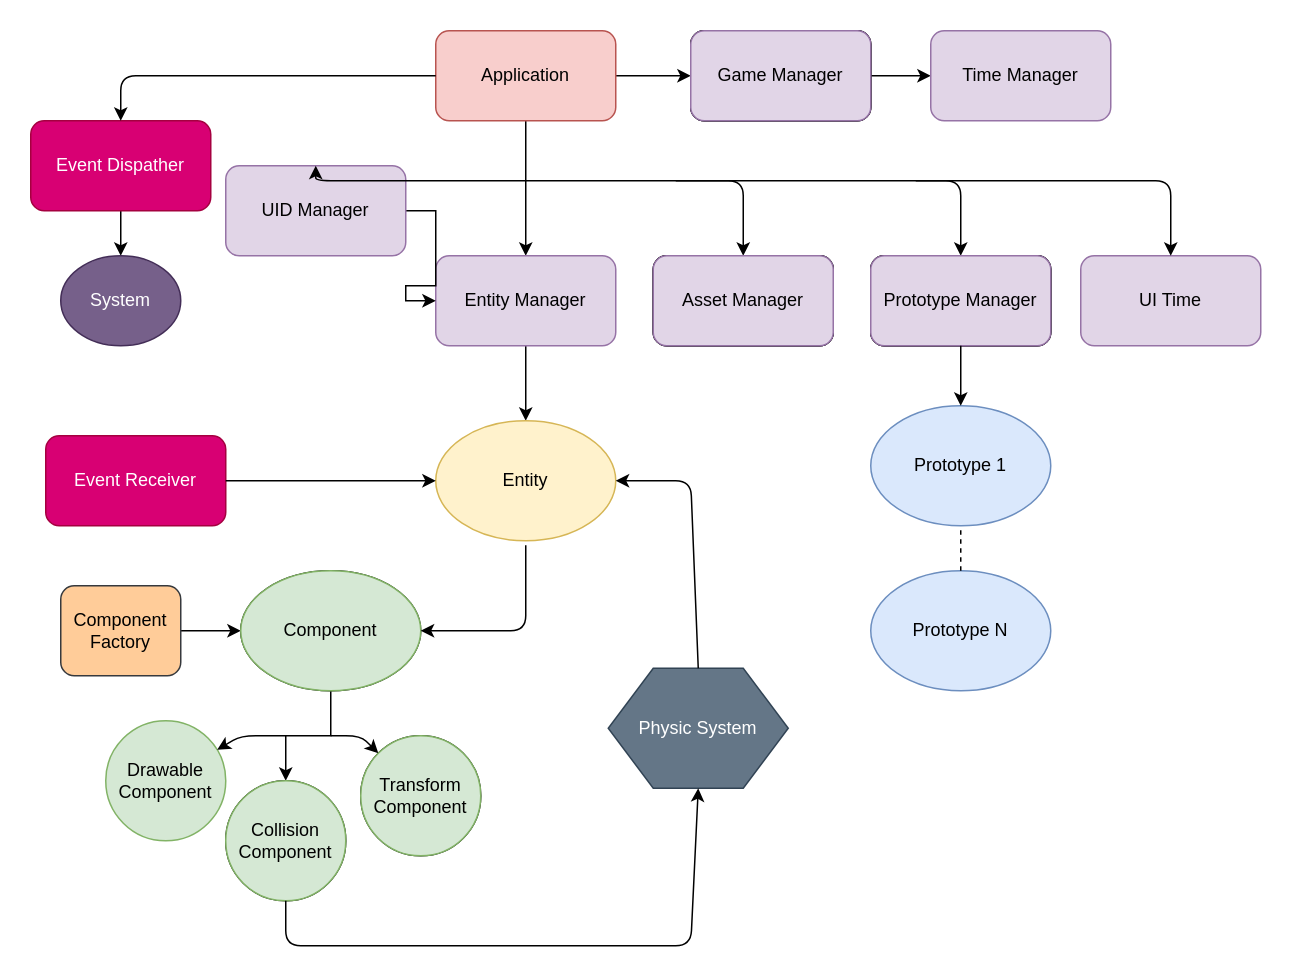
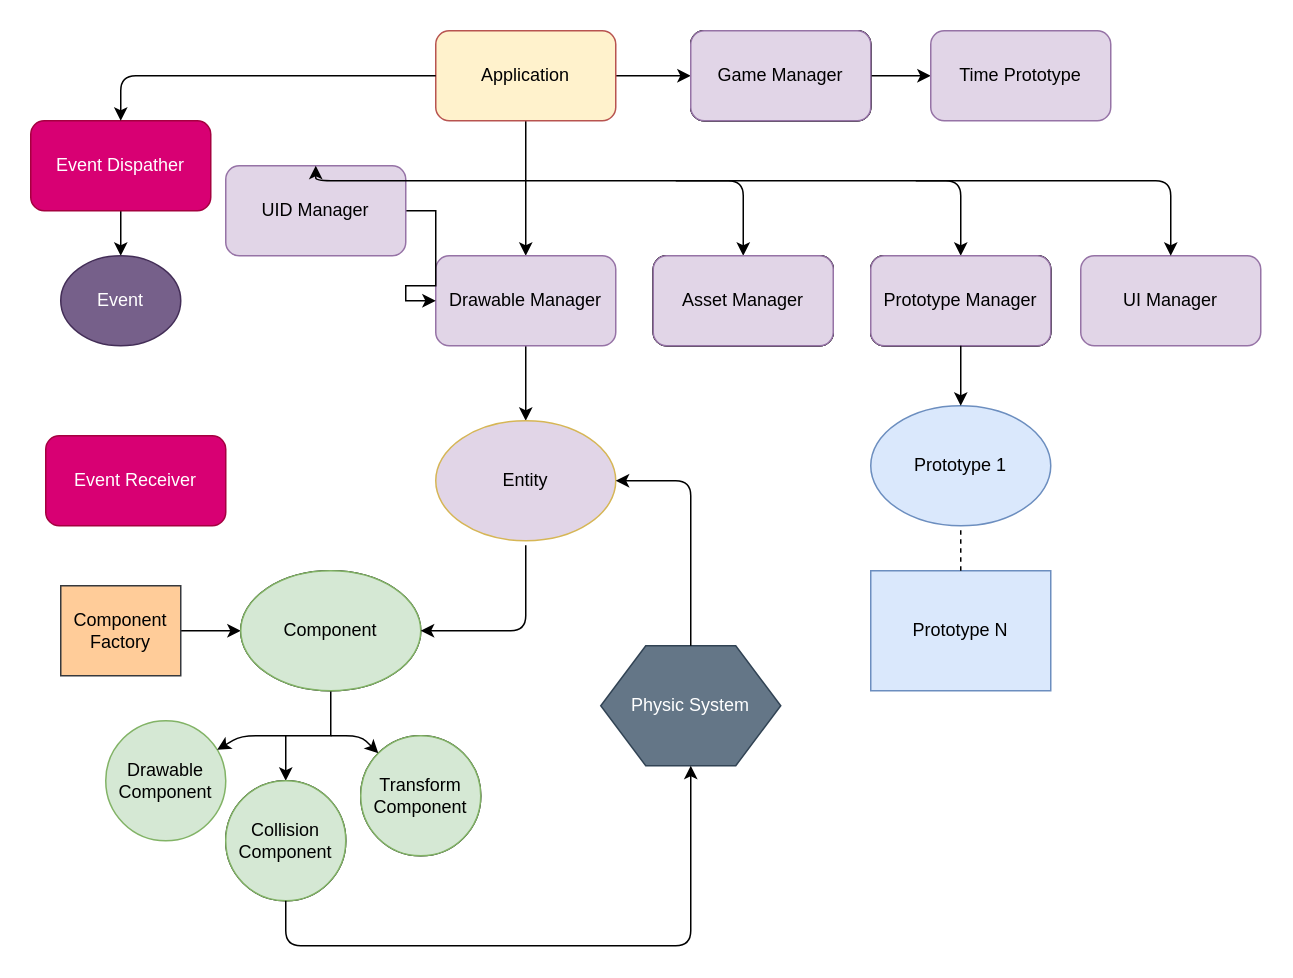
  <mxCell id="0" />
  <mxCell id="1" parent="0" />
  <mxCell id="2" value="" style="edgeStyle=orthogonalEdgeStyle;rounded=0;orthogonalLoop=1;jettySize=auto;html=1;entryX=0;entryY=0.5;entryDx=0;entryDy=0;exitX=1;exitY=0.5;exitDx=0;exitDy=0;exitPerimeter=0;" edge="1" parent="1" source="4" target="8"><mxGeometry relative="1" as="geometry" /></mxCell>
  <mxCell id="3" value="" style="edgeStyle=orthogonalEdgeStyle;rounded=0;orthogonalLoop=1;jettySize=auto;html=1;" edge="1" parent="1" source="4" target="6"><mxGeometry relative="1" as="geometry" /></mxCell>
- <mxCell id="4" value="Application" style="rounded=1;whiteSpace=wrap;html=1;fillColor=#f8cecc;strokeColor=#b85450;" vertex="1" parent="1"><mxGeometry x="290" y="20" width="120" height="60" as="geometry" /></mxCell>
+ <mxCell id="4" value="Application" style="rounded=1;whiteSpace=wrap;html=1;fillColor=#fff2cc;strokeColor=#b85450;" vertex="1" parent="1"><mxGeometry x="290" y="20" width="120" height="60" as="geometry" /></mxCell>
  <mxCell id="5" value="" style="edgeStyle=orthogonalEdgeStyle;rounded=0;orthogonalLoop=1;jettySize=auto;html=1;" edge="1" parent="1" source="6" target="15"><mxGeometry relative="1" as="geometry" /></mxCell>
- <mxCell id="6" value="Entity Manager" style="rounded=1;whiteSpace=wrap;html=1;fillColor=#e1d5e7;strokeColor=#9673a6;" vertex="1" parent="1"><mxGeometry x="290" y="170" width="120" height="60" as="geometry" /></mxCell>
+ <mxCell id="6" value="Drawable Manager" style="rounded=1;whiteSpace=wrap;html=1;fillColor=#e1d5e7;strokeColor=#9673a6;" vertex="1" parent="1"><mxGeometry x="290" y="170" width="120" height="60" as="geometry" /></mxCell>
  <mxCell id="7" value="Asset Manager" style="rounded=1;whiteSpace=wrap;html=1;" vertex="1" parent="1"><mxGeometry x="435" y="170" width="120" height="60" as="geometry" /></mxCell>
  <mxCell id="8" value="GameManager" style="rounded=1;whiteSpace=wrap;html=1;" vertex="1" parent="1"><mxGeometry x="460" y="20" width="120" height="60" as="geometry" /></mxCell>
  <mxCell id="9" value="Prototype Manager" style="rounded=1;whiteSpace=wrap;html=1;" vertex="1" parent="1"><mxGeometry x="580" y="170" width="120" height="60" as="geometry" /></mxCell>
  <mxCell id="10" value="" style="edgeStyle=orthogonalEdgeStyle;rounded=0;orthogonalLoop=1;jettySize=auto;html=1;" edge="1" parent="1" source="11" target="6"><mxGeometry relative="1" as="geometry" /></mxCell>
  <mxCell id="11" value="UID Manager" style="rounded=1;whiteSpace=wrap;html=1;fillColor=#e1d5e7;strokeColor=#9673a6;" vertex="1" parent="1"><mxGeometry x="150" y="110" width="120" height="60" as="geometry" /></mxCell>
  <mxCell id="12" value="" style="endArrow=classic;html=1;entryX=0.5;entryY=0;entryDx=0;entryDy=0;" edge="1" parent="1" target="11"><mxGeometry width="50" height="50" relative="1" as="geometry"><mxPoint x="350" y="120" as="sourcePoint" /><mxPoint x="460" y="260" as="targetPoint" /><Array as="points"><mxPoint x="210" y="120" /></Array></mxGeometry></mxCell>
  <mxCell id="13" value="" style="endArrow=classic;html=1;entryX=0.5;entryY=0;entryDx=0;entryDy=0;" edge="1" parent="1" target="7"><mxGeometry width="50" height="50" relative="1" as="geometry"><mxPoint x="350" y="120" as="sourcePoint" /><mxPoint x="460" y="260" as="targetPoint" /><Array as="points"><mxPoint x="495" y="120" /></Array></mxGeometry></mxCell>
  <mxCell id="14" value="" style="endArrow=classic;html=1;entryX=0.5;entryY=0;entryDx=0;entryDy=0;" edge="1" parent="1" target="9"><mxGeometry width="50" height="50" relative="1" as="geometry"><mxPoint x="450" y="120" as="sourcePoint" /><mxPoint x="460" y="260" as="targetPoint" /><Array as="points"><mxPoint x="640" y="120" /></Array></mxGeometry></mxCell>
- <mxCell id="15" value="Entity" style="ellipse;whiteSpace=wrap;html=1;fillColor=#fff2cc;strokeColor=#d6b656;" vertex="1" parent="1"><mxGeometry x="290" y="280" width="120" height="80" as="geometry" /></mxCell>
+ <mxCell id="15" value="Entity" style="ellipse;whiteSpace=wrap;html=1;fillColor=#e1d5e7;strokeColor=#d6b656;" vertex="1" parent="1"><mxGeometry x="290" y="280" width="120" height="80" as="geometry" /></mxCell>
  <mxCell id="16" style="edgeStyle=orthogonalEdgeStyle;rounded=0;orthogonalLoop=1;jettySize=auto;html=1;exitX=1;exitY=0.5;exitDx=0;exitDy=0;" edge="1" parent="1" source="17" target="19"><mxGeometry relative="1" as="geometry" /></mxCell>
- <mxCell id="17" value="Component Factory" style="whiteSpace=wrap;html=1;fillColor=#ffcc99;strokeColor=#36393d;rounded=1;" vertex="1" parent="1"><mxGeometry x="40" y="390" width="80" height="60" as="geometry" /></mxCell>
+ <mxCell id="17" value="Component Factory" style="rounded=0;whiteSpace=wrap;html=1;fillColor=#ffcc99;strokeColor=#36393d;" vertex="1" parent="1"><mxGeometry x="40" y="390" width="80" height="60" as="geometry" /></mxCell>
  <mxCell id="18" value="" style="edgeStyle=orthogonalEdgeStyle;rounded=0;orthogonalLoop=1;jettySize=auto;html=1;" edge="1" parent="1" source="19" target="21"><mxGeometry relative="1" as="geometry" /></mxCell>
  <mxCell id="19" value="Component" style="ellipse;whiteSpace=wrap;html=1;" vertex="1" parent="1"><mxGeometry x="160" y="380" width="120" height="80" as="geometry" /></mxCell>
  <mxCell id="20" value="Drawable Component" style="ellipse;whiteSpace=wrap;html=1;fillColor=#d5e8d4;strokeColor=#82b366;" vertex="1" parent="1"><mxGeometry x="70" y="480" width="80" height="80" as="geometry" /></mxCell>
  <mxCell id="21" value="Collision Component" style="ellipse;whiteSpace=wrap;html=1;" vertex="1" parent="1"><mxGeometry x="150" y="520" width="80" height="80" as="geometry" /></mxCell>
  <mxCell id="22" value="Transform&lt;br&gt;Component" style="ellipse;whiteSpace=wrap;html=1;" vertex="1" parent="1"><mxGeometry x="240" y="490" width="80" height="80" as="geometry" /></mxCell>
  <mxCell id="23" value="" style="endArrow=classic;html=1;entryX=0;entryY=0;entryDx=0;entryDy=0;" edge="1" parent="1" target="22"><mxGeometry width="50" height="50" relative="1" as="geometry"><mxPoint x="220" y="490" as="sourcePoint" /><mxPoint x="480" y="360" as="targetPoint" /><Array as="points"><mxPoint x="240" y="490" /></Array></mxGeometry></mxCell>
  <mxCell id="24" value="" style="endArrow=classic;html=1;" edge="1" parent="1" target="20"><mxGeometry width="50" height="50" relative="1" as="geometry"><mxPoint x="190" y="490" as="sourcePoint" /><mxPoint x="480" y="360" as="targetPoint" /><Array as="points"><mxPoint x="160" y="490" /></Array></mxGeometry></mxCell>
  <mxCell id="25" value="Prototype 1" style="ellipse;whiteSpace=wrap;html=1;fillColor=#dae8fc;strokeColor=#6c8ebf;" vertex="1" parent="1"><mxGeometry x="580" y="270" width="120" height="80" as="geometry" /></mxCell>
  <mxCell id="26" value="GameManager" style="rounded=1;whiteSpace=wrap;html=1;" vertex="1" parent="1"><mxGeometry x="460" y="20" width="120" height="60" as="geometry" /></mxCell>
  <mxCell id="27" value="Asset Manager" style="rounded=1;whiteSpace=wrap;html=1;" vertex="1" parent="1"><mxGeometry x="435" y="170" width="120" height="60" as="geometry" /></mxCell>
  <mxCell id="28" value="Prototype Manager" style="rounded=1;whiteSpace=wrap;html=1;" vertex="1" parent="1"><mxGeometry x="580" y="170" width="120" height="60" as="geometry" /></mxCell>
  <mxCell id="29" value="" style="edgeStyle=orthogonalEdgeStyle;rounded=0;orthogonalLoop=1;jettySize=auto;html=1;" edge="1" parent="1" source="30" target="31"><mxGeometry relative="1" as="geometry" /></mxCell>
  <mxCell id="30" value="Game Manager" style="rounded=1;whiteSpace=wrap;html=1;fillColor=#e1d5e7;strokeColor=#9673a6;" vertex="1" parent="1"><mxGeometry x="460" y="20" width="120" height="60" as="geometry" /></mxCell>
- <mxCell id="31" value="Time Manager" style="rounded=1;whiteSpace=wrap;html=1;fillColor=#e1d5e7;strokeColor=#9673a6;" vertex="1" parent="1"><mxGeometry x="620" y="20" width="120" height="60" as="geometry" /></mxCell>
+ <mxCell id="31" value="Time Prototype" style="rounded=1;whiteSpace=wrap;html=1;fillColor=#e1d5e7;strokeColor=#9673a6;" vertex="1" parent="1"><mxGeometry x="620" y="20" width="120" height="60" as="geometry" /></mxCell>
  <mxCell id="32" value="Asset Manager" style="rounded=1;whiteSpace=wrap;html=1;fillColor=#e1d5e7;strokeColor=#9673a6;" vertex="1" parent="1"><mxGeometry x="435" y="170" width="120" height="60" as="geometry" /></mxCell>
  <mxCell id="33" value="Prototype Manager" style="rounded=1;whiteSpace=wrap;html=1;fillColor=#e1d5e7;strokeColor=#9673a6;" vertex="1" parent="1"><mxGeometry x="580" y="170" width="120" height="60" as="geometry" /></mxCell>
  <mxCell id="34" value="Component" style="ellipse;whiteSpace=wrap;html=1;fillColor=#d5e8d4;strokeColor=#82b366;" vertex="1" parent="1"><mxGeometry x="160" y="380" width="120" height="80" as="geometry" /></mxCell>
  <mxCell id="35" value="Transform&lt;br&gt;Component" style="ellipse;whiteSpace=wrap;html=1;fillColor=#d5e8d4;strokeColor=#82b366;" vertex="1" parent="1"><mxGeometry x="240" y="490" width="80" height="80" as="geometry" /></mxCell>
  <mxCell id="36" value="Collision Component" style="ellipse;whiteSpace=wrap;html=1;fillColor=#d5e8d4;strokeColor=#82b366;" vertex="1" parent="1"><mxGeometry x="150" y="520" width="80" height="80" as="geometry" /></mxCell>
- <mxCell id="37" value="Prototype N" style="ellipse;whiteSpace=wrap;html=1;fillColor=#dae8fc;strokeColor=#6c8ebf;" vertex="1" parent="1"><mxGeometry x="580" y="380" width="120" height="80" as="geometry" /></mxCell>
+ <mxCell id="37" value="Prototype N" style="whiteSpace=wrap;html=1;fillColor=#dae8fc;strokeColor=#6c8ebf;rounded=0;" vertex="1" parent="1"><mxGeometry x="580" y="380" width="120" height="80" as="geometry" /></mxCell>
  <mxCell id="38" value="" style="endArrow=none;dashed=1;html=1;exitX=0.5;exitY=0;exitDx=0;exitDy=0;" edge="1" parent="1" source="37"><mxGeometry width="50" height="50" relative="1" as="geometry"><mxPoint x="410" y="310" as="sourcePoint" /><mxPoint x="640" y="353" as="targetPoint" /></mxGeometry></mxCell>
  <mxCell id="39" value="" style="endArrow=classic;html=1;entryX=0.5;entryY=0;entryDx=0;entryDy=0;exitX=0.5;exitY=1;exitDx=0;exitDy=0;" edge="1" parent="1" source="33" target="25"><mxGeometry width="50" height="50" relative="1" as="geometry"><mxPoint x="410" y="310" as="sourcePoint" /><mxPoint x="460" y="260" as="targetPoint" /></mxGeometry></mxCell>
  <mxCell id="40" value="" style="edgeStyle=orthogonalEdgeStyle;rounded=0;orthogonalLoop=1;jettySize=auto;html=1;" edge="1" parent="1" source="41" target="43"><mxGeometry relative="1" as="geometry" /></mxCell>
  <mxCell id="41" value="Event Dispather" style="rounded=1;whiteSpace=wrap;html=1;fillColor=#d80073;strokeColor=#A50040;fontColor=#ffffff;" vertex="1" parent="1"><mxGeometry x="20" y="80" width="120" height="60" as="geometry" /></mxCell>
  <mxCell id="42" value="" style="endArrow=classic;html=1;entryX=0.5;entryY=0;entryDx=0;entryDy=0;exitX=0;exitY=0.5;exitDx=0;exitDy=0;" edge="1" parent="1" source="4" target="41"><mxGeometry width="50" height="50" relative="1" as="geometry"><mxPoint x="410" y="310" as="sourcePoint" /><mxPoint x="460" y="260" as="targetPoint" /><Array as="points"><mxPoint x="80" y="50" /></Array></mxGeometry></mxCell>
- <mxCell id="43" value="System" style="ellipse;whiteSpace=wrap;html=1;fillColor=#76608a;strokeColor=#432D57;fontColor=#ffffff;" vertex="1" parent="1"><mxGeometry x="40" y="170" width="80" height="60" as="geometry" /></mxCell>
+ <mxCell id="43" value="Event" style="ellipse;whiteSpace=wrap;html=1;fillColor=#76608a;strokeColor=#432D57;fontColor=#ffffff;" vertex="1" parent="1"><mxGeometry x="40" y="170" width="80" height="60" as="geometry" /></mxCell>
  <mxCell id="44" value="Event Receiver" style="rounded=1;whiteSpace=wrap;html=1;fillColor=#d80073;strokeColor=#A50040;fontColor=#ffffff;" vertex="1" parent="1"><mxGeometry x="30" y="290" width="120" height="60" as="geometry" /></mxCell>
  <mxCell id="45" value="" style="endArrow=classic;html=1;entryX=1;entryY=0.5;entryDx=0;entryDy=0;" edge="1" parent="1" target="34"><mxGeometry width="50" height="50" relative="1" as="geometry"><mxPoint x="350" y="363" as="sourcePoint" /><mxPoint x="480" y="410" as="targetPoint" /><Array as="points"><mxPoint x="350" y="420" /></Array></mxGeometry></mxCell>
- <mxCell id="46" value="" style="endArrow=classic;html=1;exitX=1;exitY=0.5;exitDx=0;exitDy=0;entryX=0;entryY=0.5;entryDx=0;entryDy=0;" edge="1" parent="1" source="44" target="15"><mxGeometry width="50" height="50" relative="1" as="geometry"><mxPoint x="430" y="360" as="sourcePoint" /><mxPoint x="480" y="310" as="targetPoint" /></mxGeometry></mxCell>
- <mxCell id="47" value="&lt;span style=&quot;color: rgb(255 , 255 , 255)&quot;&gt;Physic System&lt;/span&gt;" style="shape=hexagon;perimeter=hexagonPerimeter2;whiteSpace=wrap;html=1;fillColor=#647687;strokeColor=#314354;fontColor=#ffffff;" vertex="1" parent="1"><mxGeometry x="405" y="445" width="120" height="80" as="geometry" /></mxCell>
+ <mxCell id="47" value="&lt;span style=&quot;color: rgb(255 , 255 , 255)&quot;&gt;Physic System&lt;/span&gt;" style="shape=hexagon;perimeter=hexagonPerimeter2;whiteSpace=wrap;html=1;fillColor=#647687;strokeColor=#314354;fontColor=#ffffff;" vertex="1" parent="1"><mxGeometry x="400" y="430" width="120" height="80" as="geometry" /></mxCell>
  <mxCell id="48" value="" style="endArrow=classic;html=1;exitX=0.5;exitY=1;exitDx=0;exitDy=0;entryX=0.5;entryY=1;entryDx=0;entryDy=0;" edge="1" parent="1" source="36" target="47"><mxGeometry width="50" height="50" relative="1" as="geometry"><mxPoint x="380" y="340" as="sourcePoint" /><mxPoint x="430" y="290" as="targetPoint" /><Array as="points"><mxPoint x="190" y="630" /><mxPoint x="460" y="630" /></Array></mxGeometry></mxCell>
  <mxCell id="49" value="" style="endArrow=classic;html=1;exitX=0.5;exitY=0;exitDx=0;exitDy=0;entryX=1;entryY=0.5;entryDx=0;entryDy=0;" edge="1" parent="1" source="47" target="15"><mxGeometry width="50" height="50" relative="1" as="geometry"><mxPoint x="380" y="340" as="sourcePoint" /><mxPoint x="430" y="290" as="targetPoint" /><Array as="points"><mxPoint x="460" y="320" /></Array></mxGeometry></mxCell>
- <mxCell id="50" value="UI Time" style="rounded=1;whiteSpace=wrap;html=1;fillColor=#e1d5e7;strokeColor=#9673a6;" vertex="1" parent="1"><mxGeometry x="720" y="170" width="120" height="60" as="geometry" /></mxCell>
+ <mxCell id="50" value="UI Manager" style="rounded=1;whiteSpace=wrap;html=1;fillColor=#e1d5e7;strokeColor=#9673a6;" vertex="1" parent="1"><mxGeometry x="720" y="170" width="120" height="60" as="geometry" /></mxCell>
  <mxCell id="51" value="" style="endArrow=classic;html=1;entryX=0.5;entryY=0;entryDx=0;entryDy=0;" edge="1" parent="1" target="50"><mxGeometry width="50" height="50" relative="1" as="geometry"><mxPoint x="610" y="120" as="sourcePoint" /><mxPoint x="430" y="290" as="targetPoint" /><Array as="points"><mxPoint x="780" y="120" /></Array></mxGeometry></mxCell>
